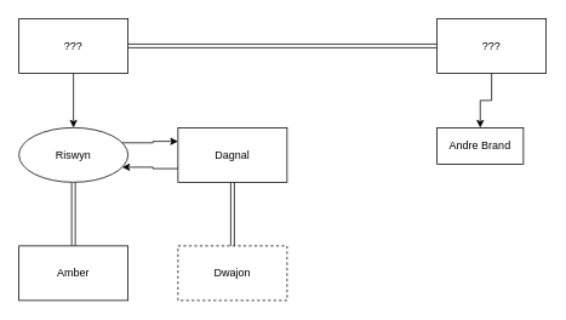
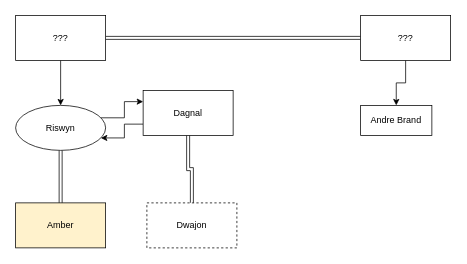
  <mxCell id="0" />
  <mxCell id="1" parent="0" />
  <mxCell id="2" style="edgeStyle=orthogonalEdgeStyle;rounded=0;orthogonalLoop=1;jettySize=auto;html=1;exitX=1;exitY=0.25;exitDx=0;exitDy=0;entryX=0;entryY=0.25;entryDx=0;entryDy=0;" edge="1" parent="1" source="4" target="8"><mxGeometry relative="1" as="geometry" /></mxCell>
  <mxCell id="3" style="edgeStyle=orthogonalEdgeStyle;shape=link;rounded=0;orthogonalLoop=1;jettySize=auto;html=1;exitX=0.5;exitY=1;exitDx=0;exitDy=0;entryX=0.5;entryY=0;entryDx=0;entryDy=0;" edge="1" parent="1" source="4" target="12"><mxGeometry relative="1" as="geometry" /></mxCell>
  <mxCell id="4" value="Riswyn" style="ellipse;whiteSpace=wrap;html=1;" vertex="1" parent="1"><mxGeometry x="20" y="140" width="120" height="60" as="geometry" /></mxCell>
  <mxCell id="5" value="Andre Brand" style="rounded=0;whiteSpace=wrap;html=1;" vertex="1" parent="1"><mxGeometry x="480" y="140" width="95" height="40" as="geometry" /></mxCell>
  <mxCell id="6" style="edgeStyle=orthogonalEdgeStyle;rounded=0;orthogonalLoop=1;jettySize=auto;html=1;exitX=0;exitY=0.75;exitDx=0;exitDy=0;entryX=1;entryY=0.75;entryDx=0;entryDy=0;" edge="1" parent="1" source="8" target="4"><mxGeometry relative="1" as="geometry" /></mxCell>
  <mxCell id="7" style="edgeStyle=orthogonalEdgeStyle;shape=link;rounded=0;orthogonalLoop=1;jettySize=auto;html=1;exitX=0.5;exitY=1;exitDx=0;exitDy=0;" edge="1" parent="1" source="8" target="13"><mxGeometry relative="1" as="geometry" /></mxCell>
- <mxCell id="8" value="Dagnal" style="rounded=0;whiteSpace=wrap;html=1;" vertex="1" parent="1"><mxGeometry x="195" y="140" width="120" height="60" as="geometry" /></mxCell>
+ <mxCell id="8" value="Dagnal" style="rounded=0;whiteSpace=wrap;html=1;" vertex="1" parent="1"><mxGeometry x="190" y="120" width="120" height="60" as="geometry" /></mxCell>
  <mxCell id="9" style="edgeStyle=orthogonalEdgeStyle;rounded=0;orthogonalLoop=1;jettySize=auto;html=1;exitX=0.5;exitY=1;exitDx=0;exitDy=0;entryX=0.5;entryY=0;entryDx=0;entryDy=0;" edge="1" parent="1" source="11" target="4"><mxGeometry relative="1" as="geometry" /></mxCell>
  <mxCell id="10" style="edgeStyle=orthogonalEdgeStyle;shape=link;rounded=0;orthogonalLoop=1;jettySize=auto;html=1;exitX=1;exitY=0.5;exitDx=0;exitDy=0;entryX=0;entryY=0.5;entryDx=0;entryDy=0;" edge="1" parent="1" source="11" target="15"><mxGeometry relative="1" as="geometry"><mxPoint x="340" y="60" as="targetPoint" /></mxGeometry></mxCell>
  <mxCell id="11" value="???" style="rounded=0;whiteSpace=wrap;html=1;" vertex="1" parent="1"><mxGeometry x="20" y="20" width="120" height="60" as="geometry" /></mxCell>
- <mxCell id="12" value="Amber" style="rounded=0;whiteSpace=wrap;html=1;" vertex="1" parent="1"><mxGeometry x="20" y="270" width="120" height="60" as="geometry" /></mxCell>
+ <mxCell id="12" value="Amber" style="rounded=0;whiteSpace=wrap;html=1;fillColor=#fff2cc;" vertex="1" parent="1"><mxGeometry x="20" y="270" width="120" height="60" as="geometry" /></mxCell>
  <mxCell id="13" value="Dwajon" style="rounded=0;whiteSpace=wrap;html=1;dashed=1;" vertex="1" parent="1"><mxGeometry x="195" y="270" width="120" height="60" as="geometry" /></mxCell>
  <mxCell id="14" style="edgeStyle=orthogonalEdgeStyle;rounded=0;orthogonalLoop=1;jettySize=auto;html=1;exitX=0.5;exitY=1;exitDx=0;exitDy=0;entryX=0.5;entryY=0;entryDx=0;entryDy=0;" edge="1" parent="1" source="15" target="5"><mxGeometry relative="1" as="geometry" /></mxCell>
  <mxCell id="15" value="???" style="rounded=0;whiteSpace=wrap;html=1;" vertex="1" parent="1"><mxGeometry x="480" y="20" width="120" height="60" as="geometry" /></mxCell>
